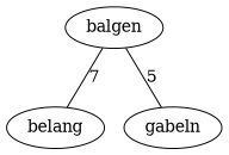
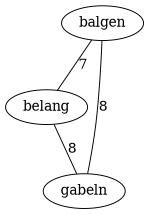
  graph {
    balgen
    belang
    gabeln
    balgen -- belang [label=7]
-   balgen -- gabeln [label=5]
+   balgen -- gabeln [label=8]
+   belang -- gabeln [label=8]
  }
